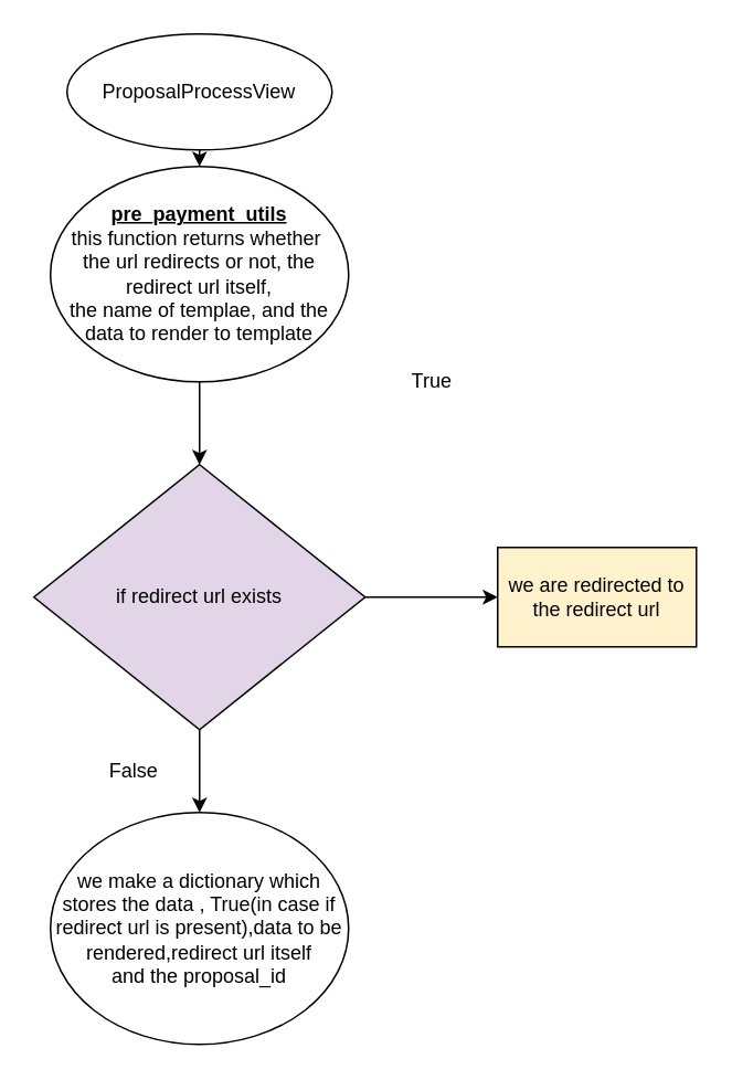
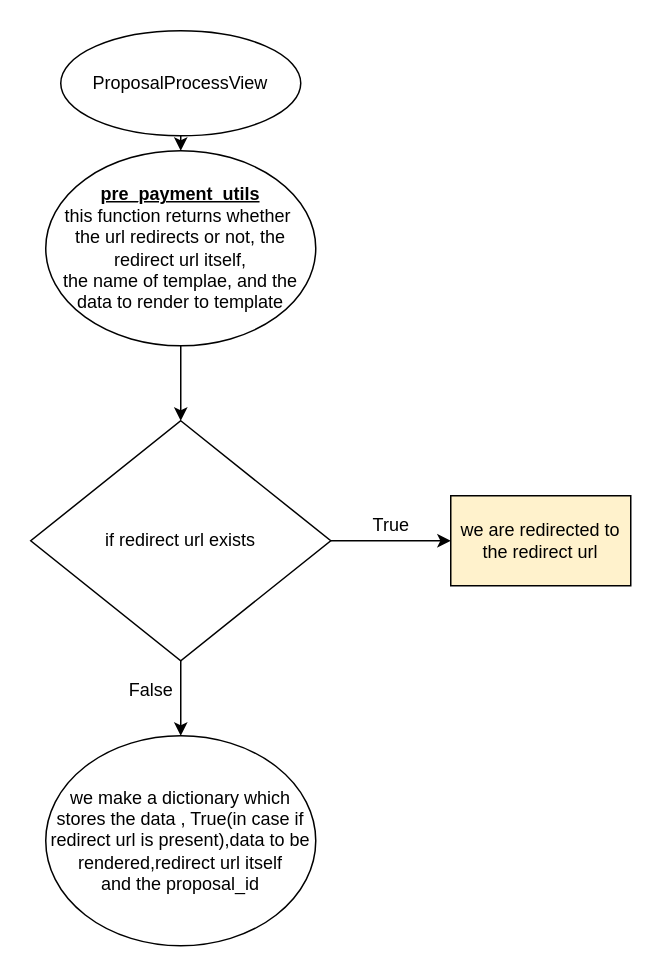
  <mxCell id="0" />
  <mxCell id="1" parent="0" />
  <mxCell id="2" value="ProposalProcessView" style="ellipse;whiteSpace=wrap;html=1;" vertex="1" parent="1"><mxGeometry x="40" y="20" width="160" height="70" as="geometry" /></mxCell>
  <mxCell id="3" value="" style="endArrow=classic;html=1;rounded=0;exitX=0.5;exitY=1;exitDx=0;exitDy=0;" edge="1" parent="1" source="2"><mxGeometry width="50" height="50" relative="1" as="geometry"><mxPoint x="310" y="200" as="sourcePoint" /><mxPoint x="120" y="100" as="targetPoint" /></mxGeometry></mxCell>
  <mxCell id="4" value="&lt;b style=&quot;text-decoration-line: underline;&quot;&gt;pre_payment_utils&lt;/b&gt;&lt;br&gt;this function returns whether&amp;nbsp;&lt;br&gt;the url redirects or not, the redirect url itself,&lt;br&gt;the name of templae, and the data to render to template" style="ellipse;whiteSpace=wrap;html=1;" vertex="1" parent="1"><mxGeometry x="30" y="100" width="180" height="130" as="geometry" /></mxCell>
  <mxCell id="5" value="" style="endArrow=classic;html=1;rounded=0;exitX=0.5;exitY=1;exitDx=0;exitDy=0;" edge="1" parent="1" source="4"><mxGeometry width="50" height="50" relative="1" as="geometry"><mxPoint x="290" y="290" as="sourcePoint" /><mxPoint x="120" y="280" as="targetPoint" /></mxGeometry></mxCell>
- <mxCell id="6" value="if redirect url exists" style="rhombus;whiteSpace=wrap;html=1;fillColor=#e1d5e7;" vertex="1" parent="1"><mxGeometry x="20" y="280" width="200" height="160" as="geometry" /></mxCell>
+ <mxCell id="6" value="if redirect url exists" style="rhombus;whiteSpace=wrap;html=1;" vertex="1" parent="1"><mxGeometry x="20" y="280" width="200" height="160" as="geometry" /></mxCell>
  <mxCell id="7" value="" style="endArrow=classic;html=1;rounded=0;exitX=1;exitY=0.5;exitDx=0;exitDy=0;" edge="1" parent="1" source="6"><mxGeometry width="50" height="50" relative="1" as="geometry"><mxPoint x="250" y="490" as="sourcePoint" /><mxPoint x="300" y="360" as="targetPoint" /></mxGeometry></mxCell>
- <mxCell id="8" value="True" style="text;html=1;align=center;verticalAlign=middle;resizable=0;points=[];autosize=1;strokeColor=none;fillColor=none;" vertex="1" parent="1"><mxGeometry x="235" y="215" width="50" height="30" as="geometry" /></mxCell>
+ <mxCell id="8" value="True" style="text;html=1;align=center;verticalAlign=middle;resizable=0;points=[];autosize=1;strokeColor=none;fillColor=none;" vertex="1" parent="1"><mxGeometry x="235" y="335" width="50" height="30" as="geometry" /></mxCell>
  <mxCell id="9" value="we are redirected to&lt;br&gt;the redirect url" style="rounded=0;whiteSpace=wrap;html=1;fillColor=#fff2cc;" vertex="1" parent="1"><mxGeometry x="300" y="330" width="120" height="60" as="geometry" /></mxCell>
  <mxCell id="10" value="" style="endArrow=classic;html=1;rounded=0;exitX=0.5;exitY=1;exitDx=0;exitDy=0;entryX=0.5;entryY=0;entryDx=0;entryDy=0;" edge="1" parent="1" source="6" target="11"><mxGeometry width="50" height="50" relative="1" as="geometry"><mxPoint x="250" y="480" as="sourcePoint" /><mxPoint x="120" y="470" as="targetPoint" /></mxGeometry></mxCell>
  <mxCell id="11" value="we make a dictionary which stores the data , True(in case if redirect url is present),data to be rendered,redirect url itself&lt;br&gt;and the proposal_id" style="ellipse;whiteSpace=wrap;html=1;" vertex="1" parent="1"><mxGeometry x="30" y="490" width="180" height="140" as="geometry" /></mxCell>
- <mxCell id="12" value="False" style="text;html=1;align=center;verticalAlign=middle;resizable=0;points=[];autosize=1;strokeColor=none;fillColor=none;" vertex="1" parent="1"><mxGeometry x="55" y="450" width="50" height="30" as="geometry" /></mxCell>
+ <mxCell id="12" value="False" style="text;html=1;align=center;verticalAlign=middle;resizable=0;points=[];autosize=1;strokeColor=none;fillColor=none;" vertex="1" parent="1"><mxGeometry x="75" y="445" width="50" height="30" as="geometry" /></mxCell>
